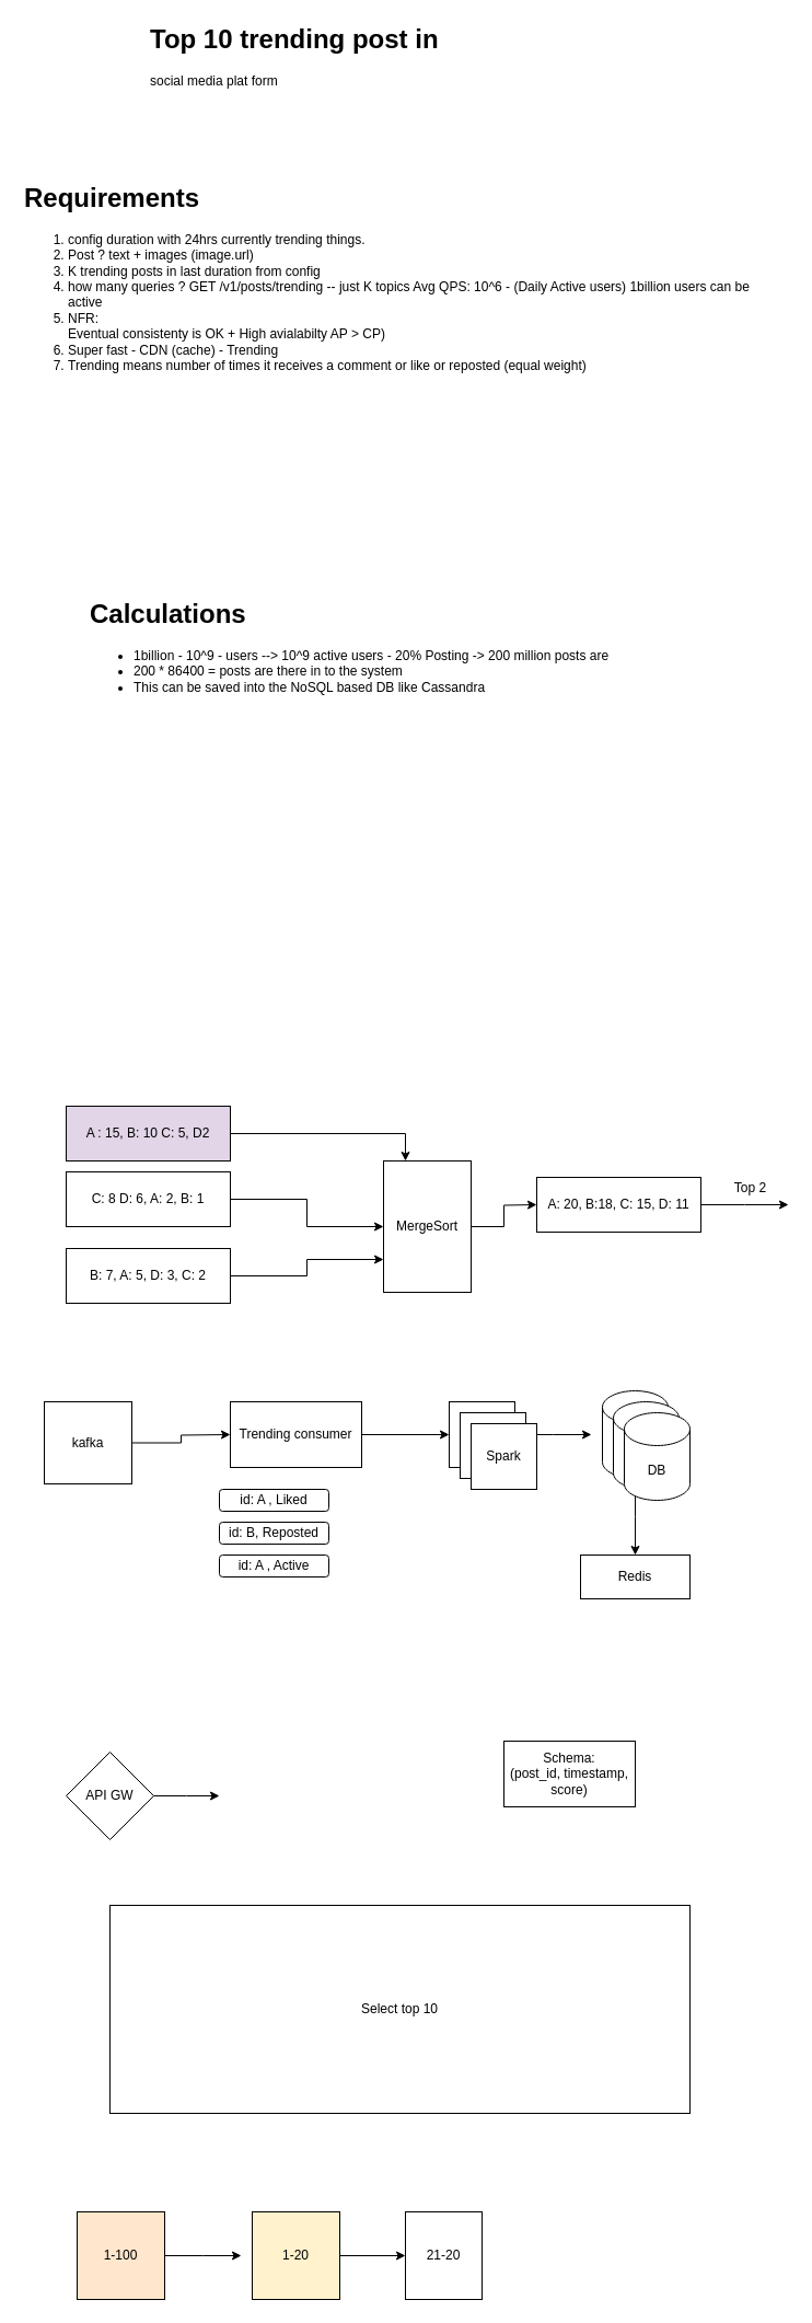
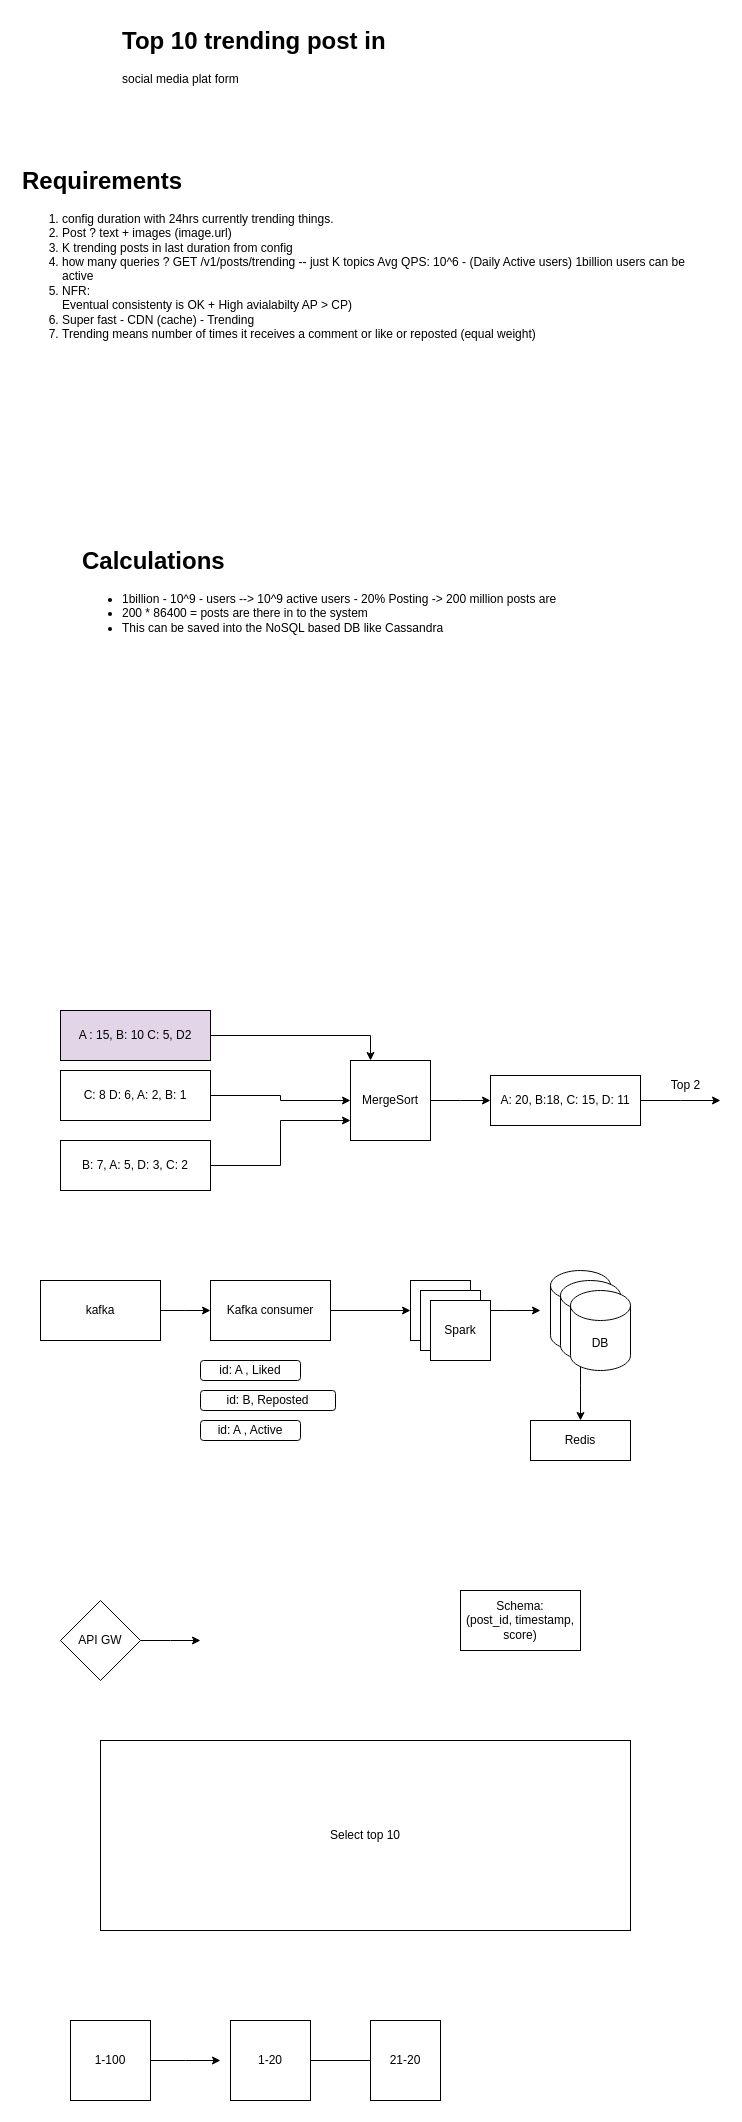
  <mxCell id="0" />
  <mxCell id="1" parent="0" />
  <mxCell id="2" value="&lt;h1 style=&quot;margin-top: 0px;&quot;&gt;Requirements&lt;br&gt;&lt;/h1&gt;&lt;ol&gt;&lt;li&gt;config duration with 24hrs currently trending things.&lt;/li&gt;&lt;li&gt;Post ? text + images (image.url)&lt;/li&gt;&lt;li&gt;K trending posts in last duration from config&lt;/li&gt;&lt;li&gt;how many queries ? GET /v1/posts/trending -- just K topics Avg QPS: 10^6 - (Daily Active users) 1billion users can be active&lt;/li&gt;&lt;li&gt;NFR:&lt;br&gt;Eventual consistenty is OK + High avialabilty AP &amp;gt; CP)&lt;/li&gt;&lt;li&gt;Super fast - CDN (cache) - Trending &lt;br&gt;&lt;/li&gt;&lt;li&gt;Trending means number of times it receives a comment or like or reposted (equal weight)&lt;br&gt;&lt;/li&gt;&lt;/ol&gt;&lt;div&gt;&lt;br&gt;&lt;/div&gt;&lt;div&gt;&lt;br&gt;&lt;/div&gt;" style="text;html=1;whiteSpace=wrap;overflow=hidden;rounded=0;" vertex="1" parent="1"><mxGeometry x="20" y="160" width="670" height="220" as="geometry" /></mxCell>
- <mxCell id="3" value="&lt;h1 style=&quot;margin-top: 0px;&quot;&gt;Top 10 trending post in &lt;br&gt;&lt;/h1&gt;&lt;div&gt;social media plat form &lt;br&gt;&lt;/div&gt;&lt;div&gt;&lt;br&gt;&lt;/div&gt;&lt;div&gt;&lt;br&gt;&lt;/div&gt;&lt;div&gt;&lt;br&gt;&lt;/div&gt;" style="text;html=1;whiteSpace=wrap;overflow=hidden;rounded=0;" vertex="1" parent="1"><mxGeometry x="135" y="15" width="390" height="110" as="geometry" /></mxCell>
+ <mxCell id="3" value="&lt;h1 style=&quot;margin-top: 0px;&quot;&gt;Top 10 trending post in &lt;br&gt;&lt;/h1&gt;&lt;div&gt;social media plat form &lt;br&gt;&lt;/div&gt;&lt;div&gt;&lt;br&gt;&lt;/div&gt;&lt;div&gt;&lt;br&gt;&lt;/div&gt;&lt;div&gt;&lt;br&gt;&lt;/div&gt;" style="text;html=1;whiteSpace=wrap;overflow=hidden;rounded=0;" vertex="1" parent="1"><mxGeometry x="120" y="20" width="390" height="110" as="geometry" /></mxCell>
  <mxCell id="4" value="&lt;h1 style=&quot;margin-top: 0px;&quot;&gt;Calculations&lt;/h1&gt;&lt;ul&gt;&lt;li&gt;1billion - 10^9 - users --&amp;gt; 10^9 active users - 20% Posting -&amp;gt; 200 million posts are &lt;br&gt;&lt;/li&gt;&lt;li&gt;200 * 86400 = posts are there in to the system &lt;br&gt;&lt;/li&gt;&lt;li&gt;This can be saved into the NoSQL based DB like Cassandra&lt;br&gt;&lt;/li&gt;&lt;/ul&gt;" style="text;html=1;whiteSpace=wrap;overflow=hidden;rounded=0;" vertex="1" parent="1"><mxGeometry x="80" y="540" width="590" height="410" as="geometry" /></mxCell>
  <mxCell id="5" style="edgeStyle=orthogonalEdgeStyle;rounded=0;orthogonalLoop=1;jettySize=auto;html=1;entryX=0.25;entryY=0;entryDx=0;entryDy=0;" edge="1" parent="1" source="6" target="21"><mxGeometry relative="1" as="geometry" /></mxCell>
  <mxCell id="6" value="A : 15, B: 10 C: 5, D2" style="rounded=0;whiteSpace=wrap;html=1;fillColor=#e1d5e7;" vertex="1" parent="1"><mxGeometry x="60" y="1010" width="150" height="50" as="geometry" /></mxCell>
  <mxCell id="7" style="edgeStyle=orthogonalEdgeStyle;rounded=0;orthogonalLoop=1;jettySize=auto;html=1;" edge="1" parent="1" source="8"><mxGeometry relative="1" as="geometry"><mxPoint x="210" y="1310" as="targetPoint" /></mxGeometry></mxCell>
- <mxCell id="8" value="kafka" style="rounded=0;whiteSpace=wrap;html=1;" vertex="1" parent="1"><mxGeometry x="40" y="1280" width="80" height="75" as="geometry" /></mxCell>
+ <mxCell id="8" value="kafka" style="rounded=0;whiteSpace=wrap;html=1;" vertex="1" parent="1"><mxGeometry x="40" y="1280" width="120" height="60" as="geometry" /></mxCell>
  <mxCell id="9" value="" style="edgeStyle=orthogonalEdgeStyle;rounded=0;orthogonalLoop=1;jettySize=auto;html=1;" edge="1" parent="1" source="10" target="12"><mxGeometry relative="1" as="geometry" /></mxCell>
- <mxCell id="10" value="Trending consumer " style="whiteSpace=wrap;html=1;" vertex="1" parent="1"><mxGeometry x="210" y="1280" width="120" height="60" as="geometry" /></mxCell>
+ <mxCell id="10" value="Kafka consumer " style="whiteSpace=wrap;html=1;" vertex="1" parent="1"><mxGeometry x="210" y="1280" width="120" height="60" as="geometry" /></mxCell>
  <mxCell id="11" style="edgeStyle=orthogonalEdgeStyle;rounded=0;orthogonalLoop=1;jettySize=auto;html=1;" edge="1" parent="1" source="12"><mxGeometry relative="1" as="geometry"><mxPoint x="540" y="1310" as="targetPoint" /></mxGeometry></mxCell>
  <mxCell id="12" value="Spark" style="whiteSpace=wrap;html=1;" vertex="1" parent="1"><mxGeometry x="410" y="1280" width="60" height="60" as="geometry" /></mxCell>
  <mxCell id="13" style="edgeStyle=orthogonalEdgeStyle;rounded=0;orthogonalLoop=1;jettySize=auto;html=1;entryX=0;entryY=0.75;entryDx=0;entryDy=0;" edge="1" parent="1" source="14" target="21"><mxGeometry relative="1" as="geometry" /></mxCell>
  <mxCell id="14" value="B: 7, A: 5, D: 3, C: 2" style="rounded=0;whiteSpace=wrap;html=1;" vertex="1" parent="1"><mxGeometry x="60" y="1140" width="150" height="50" as="geometry" /></mxCell>
  <mxCell id="15" style="edgeStyle=orthogonalEdgeStyle;rounded=0;orthogonalLoop=1;jettySize=auto;html=1;entryX=0;entryY=0.5;entryDx=0;entryDy=0;" edge="1" parent="1" source="16" target="21"><mxGeometry relative="1" as="geometry" /></mxCell>
  <mxCell id="16" value="C: 8 D: 6, A: 2, B: 1" style="rounded=0;whiteSpace=wrap;html=1;" vertex="1" parent="1"><mxGeometry x="60" y="1070" width="150" height="50" as="geometry" /></mxCell>
  <mxCell id="17" value="id: A , Liked" style="rounded=1;whiteSpace=wrap;html=1;" vertex="1" parent="1"><mxGeometry x="200" y="1360" width="100" height="20" as="geometry" /></mxCell>
- <mxCell id="18" value="id: B, Reposted" style="rounded=1;whiteSpace=wrap;html=1;" vertex="1" parent="1"><mxGeometry x="200" y="1390" width="100" height="20" as="geometry" /></mxCell>
+ <mxCell id="18" value="id: B, Reposted" style="rounded=1;whiteSpace=wrap;html=1;" vertex="1" parent="1"><mxGeometry x="200" y="1390" width="135" height="20" as="geometry" /></mxCell>
  <mxCell id="19" value="id: A , Active" style="rounded=1;whiteSpace=wrap;html=1;" vertex="1" parent="1"><mxGeometry x="200" y="1420" width="100" height="20" as="geometry" /></mxCell>
  <mxCell id="20" style="edgeStyle=orthogonalEdgeStyle;rounded=0;orthogonalLoop=1;jettySize=auto;html=1;" edge="1" parent="1" source="21"><mxGeometry relative="1" as="geometry"><mxPoint x="490" y="1100" as="targetPoint" /></mxGeometry></mxCell>
- <mxCell id="21" value="MergeSort" style="whiteSpace=wrap;html=1;aspect=fixed;" vertex="1" parent="1"><mxGeometry x="350" y="1060" width="80" height="120" as="geometry" /></mxCell>
+ <mxCell id="21" value="MergeSort" style="whiteSpace=wrap;html=1;aspect=fixed;" vertex="1" parent="1"><mxGeometry x="350" y="1060" width="80" height="80" as="geometry" /></mxCell>
  <mxCell id="22" style="edgeStyle=orthogonalEdgeStyle;rounded=0;orthogonalLoop=1;jettySize=auto;html=1;" edge="1" parent="1" source="23"><mxGeometry relative="1" as="geometry"><mxPoint x="720" y="1100" as="targetPoint" /></mxGeometry></mxCell>
  <mxCell id="23" value="A: 20, B:18, C: 15, D: 11" style="rounded=0;whiteSpace=wrap;html=1;" vertex="1" parent="1"><mxGeometry x="490" y="1075" width="150" height="50" as="geometry" /></mxCell>
  <mxCell id="24" value="Top 2" style="text;html=1;align=center;verticalAlign=middle;resizable=0;points=[];autosize=1;strokeColor=none;fillColor=none;" vertex="1" parent="1"><mxGeometry x="660" y="1070" width="50" height="30" as="geometry" /></mxCell>
  <mxCell id="25" style="edgeStyle=orthogonalEdgeStyle;rounded=0;orthogonalLoop=1;jettySize=auto;html=1;" edge="1" parent="1" source="26"><mxGeometry relative="1" as="geometry"><mxPoint x="580" y="1420" as="targetPoint" /></mxGeometry></mxCell>
  <mxCell id="26" value="DB" style="shape=cylinder3;whiteSpace=wrap;html=1;boundedLbl=1;backgroundOutline=1;size=15;" vertex="1" parent="1"><mxGeometry x="550" y="1270" width="60" height="80" as="geometry" /></mxCell>
  <mxCell id="27" value="Redis " style="rounded=0;whiteSpace=wrap;html=1;" vertex="1" parent="1"><mxGeometry x="530" y="1420" width="100" height="40" as="geometry" /></mxCell>
  <mxCell id="28" style="edgeStyle=orthogonalEdgeStyle;rounded=0;orthogonalLoop=1;jettySize=auto;html=1;" edge="1" parent="1" source="29"><mxGeometry relative="1" as="geometry"><mxPoint x="200" y="1640" as="targetPoint" /></mxGeometry></mxCell>
  <mxCell id="29" value="API GW" style="rhombus;whiteSpace=wrap;html=1;" vertex="1" parent="1"><mxGeometry x="60" y="1600" width="80" height="80" as="geometry" /></mxCell>
  <mxCell id="30" value="DB" style="shape=cylinder3;whiteSpace=wrap;html=1;boundedLbl=1;backgroundOutline=1;size=15;" vertex="1" parent="1"><mxGeometry x="560" y="1280" width="60" height="80" as="geometry" /></mxCell>
  <mxCell id="31" value="DB" style="shape=cylinder3;whiteSpace=wrap;html=1;boundedLbl=1;backgroundOutline=1;size=15;" vertex="1" parent="1"><mxGeometry x="570" y="1290" width="60" height="80" as="geometry" /></mxCell>
  <mxCell id="32" value="Spark" style="whiteSpace=wrap;html=1;" vertex="1" parent="1"><mxGeometry x="420" y="1290" width="60" height="60" as="geometry" /></mxCell>
  <mxCell id="33" value="Spark" style="whiteSpace=wrap;html=1;" vertex="1" parent="1"><mxGeometry x="430" y="1300" width="60" height="60" as="geometry" /></mxCell>
  <mxCell id="34" value="Select top 10 " style="whiteSpace=wrap;html=1;" vertex="1" parent="1"><mxGeometry x="100" y="1740" width="530" height="190" as="geometry" /></mxCell>
  <mxCell id="35" value="Schema:&lt;br&gt;(post_id, timestamp, score)" style="rounded=0;whiteSpace=wrap;html=1;" vertex="1" parent="1"><mxGeometry x="460" y="1590" width="120" height="60" as="geometry" /></mxCell>
  <mxCell id="36" style="edgeStyle=orthogonalEdgeStyle;rounded=0;orthogonalLoop=1;jettySize=auto;html=1;" edge="1" parent="1" source="37"><mxGeometry relative="1" as="geometry"><mxPoint x="220" y="2060" as="targetPoint" /></mxGeometry></mxCell>
- <mxCell id="37" value="1-100" style="whiteSpace=wrap;html=1;aspect=fixed;fillColor=#ffe6cc;" vertex="1" parent="1"><mxGeometry x="70" y="2020" width="80" height="80" as="geometry" /></mxCell>
- <mxCell id="38" value="" style="edgeStyle=orthogonalEdgeStyle;rounded=0;orthogonalLoop=1;jettySize=auto;html=1;" edge="1" parent="1" source="39" target="40"><mxGeometry relative="1" as="geometry" /></mxCell>
- <mxCell id="39" value="1-20" style="whiteSpace=wrap;html=1;aspect=fixed;fillColor=#fff2cc;" vertex="1" parent="1"><mxGeometry x="230" y="2020" width="80" height="80" as="geometry" /></mxCell>
+ <mxCell id="37" value="1-100" style="whiteSpace=wrap;html=1;aspect=fixed;" vertex="1" parent="1"><mxGeometry x="70" y="2020" width="80" height="80" as="geometry" /></mxCell>
+ <mxCell id="38" value="" style="edgeStyle=orthogonalEdgeStyle;rounded=0;orthogonalLoop=1;jettySize=auto;html=1;endArrow=none;" edge="1" parent="1" source="39" target="40"><mxGeometry relative="1" as="geometry" /></mxCell>
+ <mxCell id="39" value="1-20" style="whiteSpace=wrap;html=1;aspect=fixed;" vertex="1" parent="1"><mxGeometry x="230" y="2020" width="80" height="80" as="geometry" /></mxCell>
  <mxCell id="40" value="21-20" style="whiteSpace=wrap;html=1;" vertex="1" parent="1"><mxGeometry x="370" y="2020" width="70" height="80" as="geometry" /></mxCell>
